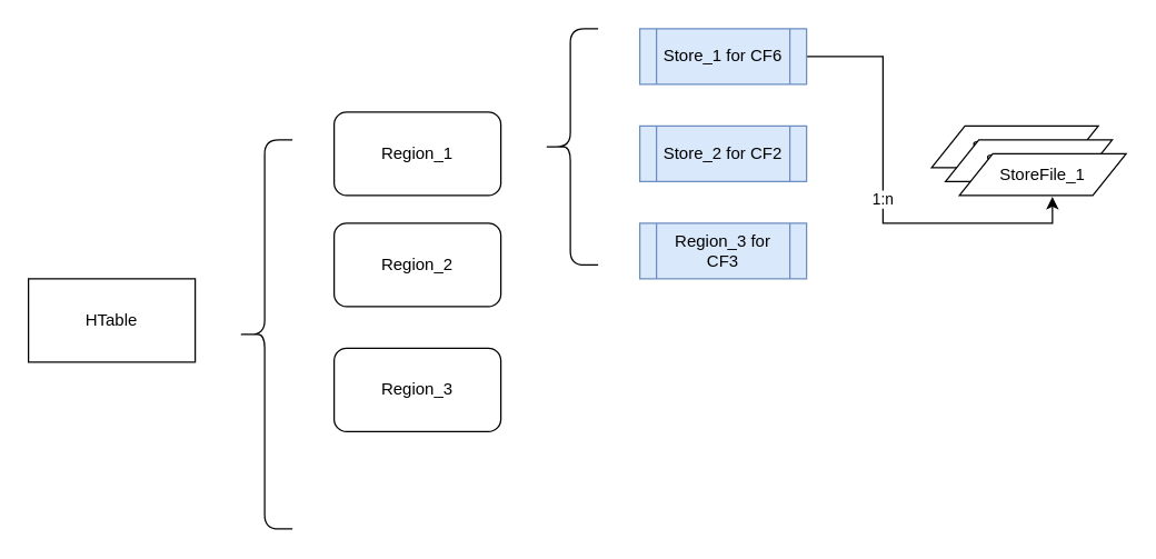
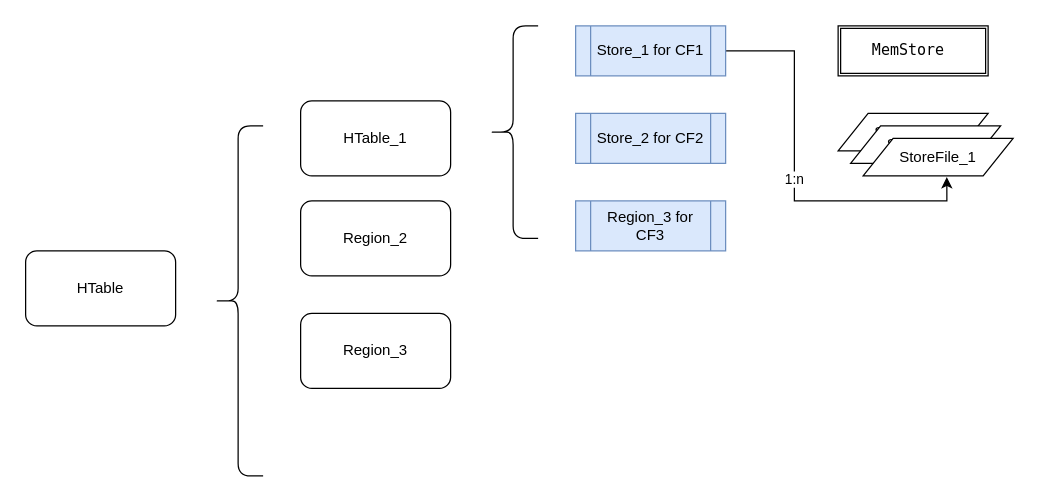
  <mxCell id="0" />
  <mxCell id="1" parent="0" />
- <mxCell id="2" value="HTable" style="rounded=0;whiteSpace=wrap;html=1;" parent="1" vertex="1"><mxGeometry x="20" y="200" width="120" height="60" as="geometry" /></mxCell>
- <mxCell id="3" value="Region_1" style="rounded=1;whiteSpace=wrap;html=1;" vertex="1" parent="1"><mxGeometry x="240" y="80" width="120" height="60" as="geometry" /></mxCell>
+ <mxCell id="2" value="HTable" style="whiteSpace=wrap;html=1;rounded=1;" parent="1" vertex="1"><mxGeometry x="20" y="200" width="120" height="60" as="geometry" /></mxCell>
+ <mxCell id="3" value="HTable_1" style="rounded=1;whiteSpace=wrap;html=1;" vertex="1" parent="1"><mxGeometry x="240" y="80" width="120" height="60" as="geometry" /></mxCell>
  <mxCell id="4" value="Region_2" style="rounded=1;whiteSpace=wrap;html=1;" vertex="1" parent="1"><mxGeometry x="240" y="160" width="120" height="60" as="geometry" /></mxCell>
  <mxCell id="5" value="Region_3" style="rounded=1;whiteSpace=wrap;html=1;" vertex="1" parent="1"><mxGeometry x="240" y="250" width="120" height="60" as="geometry" /></mxCell>
  <mxCell id="6" value="" style="shape=curlyBracket;whiteSpace=wrap;html=1;rounded=1;" vertex="1" parent="1"><mxGeometry x="170" y="100" width="40" height="280" as="geometry" /></mxCell>
  <mxCell id="7" value="1:n" style="edgeStyle=orthogonalEdgeStyle;rounded=0;orthogonalLoop=1;jettySize=auto;html=1;exitX=1;exitY=0.5;exitDx=0;exitDy=0;entryX=0.558;entryY=1.033;entryDx=0;entryDy=0;entryPerimeter=0;" edge="1" parent="1" source="8" target="15"><mxGeometry relative="1" as="geometry" /></mxCell>
- <mxCell id="8" value="Store_1 for CF6" style="shape=process;whiteSpace=wrap;html=1;backgroundOutline=1;fillColor=#dae8fc;strokeColor=#6c8ebf;" vertex="1" parent="1"><mxGeometry x="460" y="20" width="120" height="40" as="geometry" /></mxCell>
+ <mxCell id="8" value="Store_1 for CF1" style="shape=process;whiteSpace=wrap;html=1;backgroundOutline=1;fillColor=#dae8fc;strokeColor=#6c8ebf;" vertex="1" parent="1"><mxGeometry x="460" y="20" width="120" height="40" as="geometry" /></mxCell>
  <mxCell id="9" value="Store_2 for CF2" style="shape=process;whiteSpace=wrap;html=1;backgroundOutline=1;fillColor=#dae8fc;strokeColor=#6c8ebf;" vertex="1" parent="1"><mxGeometry x="460" y="90" width="120" height="40" as="geometry" /></mxCell>
  <mxCell id="10" value="Region_3 for CF3" style="shape=process;whiteSpace=wrap;html=1;backgroundOutline=1;fillColor=#dae8fc;strokeColor=#6c8ebf;" vertex="1" parent="1"><mxGeometry x="460" y="160" width="120" height="40" as="geometry" /></mxCell>
  <mxCell id="11" value="" style="shape=curlyBracket;whiteSpace=wrap;html=1;rounded=1;" vertex="1" parent="1"><mxGeometry x="390" y="20" width="40" height="170" as="geometry" /></mxCell>
+ <mxCell id="12" value="&lt;pre&gt;MemStore &lt;/pre&gt;" style="shape=ext;double=1;rounded=0;whiteSpace=wrap;html=1;" vertex="1" parent="1"><mxGeometry x="670" y="20" width="120" height="40" as="geometry" /></mxCell>
  <mxCell id="13" value="StoreFile_1" style="shape=parallelogram;perimeter=parallelogramPerimeter;whiteSpace=wrap;html=1;" vertex="1" parent="1"><mxGeometry x="670" y="90" width="120" height="30" as="geometry" /></mxCell>
  <mxCell id="14" value="StoreFile_1" style="shape=parallelogram;perimeter=parallelogramPerimeter;whiteSpace=wrap;html=1;" vertex="1" parent="1"><mxGeometry x="680" y="100" width="120" height="30" as="geometry" /></mxCell>
  <mxCell id="15" value="StoreFile_1" style="shape=parallelogram;perimeter=parallelogramPerimeter;whiteSpace=wrap;html=1;" vertex="1" parent="1"><mxGeometry x="690" y="110" width="120" height="30" as="geometry" /></mxCell>
